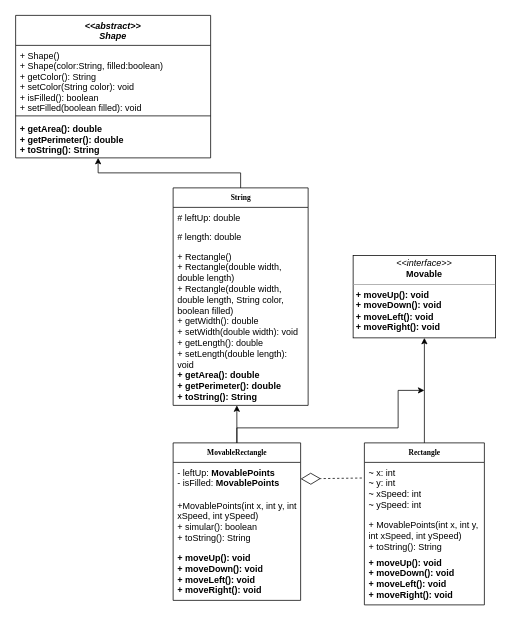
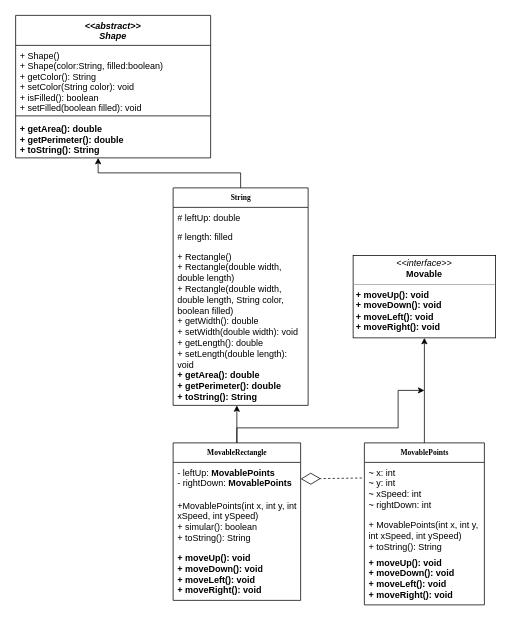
  <mxCell id="0" />
  <mxCell id="1" parent="0" />
  <mxCell id="2" style="edgeStyle=orthogonalEdgeStyle;rounded=0;orthogonalLoop=1;jettySize=auto;html=1;exitX=0.5;exitY=0;exitDx=0;exitDy=0;entryX=0.423;entryY=1;entryDx=0;entryDy=0;entryPerimeter=0;" edge="1" parent="1" source="3" target="11"><mxGeometry relative="1" as="geometry" /></mxCell>
  <mxCell id="3" value="&lt;b&gt;String&lt;/b&gt;" style="swimlane;html=1;fontStyle=0;childLayout=stackLayout;horizontal=1;startSize=26;fillColor=none;horizontalStack=0;resizeParent=1;resizeLast=0;collapsible=1;marginBottom=0;swimlaneFillColor=#ffffff;rounded=0;shadow=0;comic=0;labelBackgroundColor=none;strokeWidth=1;fontFamily=Verdana;fontSize=10;align=center;" parent="1" vertex="1"><mxGeometry x="230" y="250" width="180" height="290" as="geometry" /></mxCell>
  <mxCell id="4" value="# leftUp: double" style="text;html=1;strokeColor=none;fillColor=none;align=left;verticalAlign=top;spacingLeft=4;spacingRight=4;whiteSpace=wrap;overflow=hidden;rotatable=0;points=[[0,0.5],[1,0.5]];portConstraint=eastwest;" parent="3" vertex="1"><mxGeometry y="26" width="180" height="26" as="geometry" /></mxCell>
- <mxCell id="5" value="# length: double" style="text;html=1;strokeColor=none;fillColor=none;align=left;verticalAlign=top;spacingLeft=4;spacingRight=4;whiteSpace=wrap;overflow=hidden;rotatable=0;points=[[0,0.5],[1,0.5]];portConstraint=eastwest;" parent="3" vertex="1"><mxGeometry y="52" width="180" height="26" as="geometry" /></mxCell>
+ <mxCell id="5" value="# length: filled" style="text;html=1;strokeColor=none;fillColor=none;align=left;verticalAlign=top;spacingLeft=4;spacingRight=4;whiteSpace=wrap;overflow=hidden;rotatable=0;points=[[0,0.5],[1,0.5]];portConstraint=eastwest;" parent="3" vertex="1"><mxGeometry y="52" width="180" height="26" as="geometry" /></mxCell>
  <mxCell id="6" value="+ Rectangle()&lt;br&gt;+ Rectangle(double width, double length)&lt;br&gt;+ Rectangle(double width, double length, String color, boolean filled)&lt;br&gt;+ getWidth(): double&lt;br&gt;+ setWidth(double width): void&lt;br&gt;+ getLength(): double&lt;br&gt;+ setLength(double length): void&lt;br&gt;&lt;b&gt;+ getArea(): double&lt;br&gt;+ getPerimeter(): double&lt;br&gt;+ toString(): String&lt;/b&gt;" style="text;html=1;strokeColor=none;fillColor=none;align=left;verticalAlign=top;spacingLeft=4;spacingRight=4;whiteSpace=wrap;overflow=hidden;rotatable=0;points=[[0,0.5],[1,0.5]];portConstraint=eastwest;" parent="3" vertex="1"><mxGeometry y="78" width="180" height="212" as="geometry" /></mxCell>
  <mxCell id="7" value="&lt;p style=&quot;margin: 0px ; margin-top: 4px ; text-align: center&quot;&gt;&lt;i&gt;&amp;lt;&amp;lt;interface&amp;gt;&amp;gt;&lt;/i&gt;&lt;br&gt;&lt;b&gt;Movable&lt;/b&gt;&lt;/p&gt;&lt;hr size=&quot;1&quot;&gt;&lt;p style=&quot;margin: 0px ; margin-left: 4px&quot;&gt;&lt;b&gt;+ moveUp(): void&lt;br&gt;+ moveDown(): void&lt;/b&gt;&lt;/p&gt;&lt;p style=&quot;margin: 0px ; margin-left: 4px&quot;&gt;&lt;b&gt;+ moveLeft(): void&lt;br&gt;&lt;/b&gt;&lt;/p&gt;&lt;p style=&quot;margin: 0px ; margin-left: 4px&quot;&gt;&lt;b&gt;+ moveRight(): void&lt;/b&gt;&lt;br&gt;&lt;/p&gt;" style="verticalAlign=top;align=left;overflow=fill;fontSize=12;fontFamily=Helvetica;html=1;rounded=0;shadow=0;comic=0;labelBackgroundColor=none;strokeWidth=1" parent="1" vertex="1"><mxGeometry x="470" y="340" width="190" height="110" as="geometry" /></mxCell>
  <mxCell id="8" value="&lt;&lt;abstract&gt;&gt;&#10;Shape" style="swimlane;fontStyle=3;align=center;verticalAlign=top;childLayout=stackLayout;horizontal=1;startSize=40;horizontalStack=0;resizeParent=1;resizeParentMax=0;resizeLast=0;collapsible=1;marginBottom=0;" parent="1" vertex="1"><mxGeometry x="20" y="20" width="260" height="190" as="geometry" /></mxCell>
  <mxCell id="9" value="+ Shape()&#10;+ Shape(color:String, filled:boolean)&#10;+ getColor(): String&#10;+ setColor(String color): void&#10;+ isFilled(): boolean&#10;+ setFilled(boolean filled): void" style="text;strokeColor=none;fillColor=none;align=left;verticalAlign=top;spacingLeft=4;spacingRight=4;overflow=hidden;rotatable=0;points=[[0,0.5],[1,0.5]];portConstraint=eastwest;" parent="8" vertex="1"><mxGeometry y="40" width="260" height="90" as="geometry" /></mxCell>
  <mxCell id="10" value="" style="line;strokeWidth=1;fillColor=none;align=left;verticalAlign=middle;spacingTop=-1;spacingLeft=3;spacingRight=3;rotatable=0;labelPosition=right;points=[];portConstraint=eastwest;" parent="8" vertex="1"><mxGeometry y="130" width="260" height="8" as="geometry" /></mxCell>
  <mxCell id="11" value="+ getArea(): double&#10;+ getPerimeter(): double&#10;+ toString(): String&#10;&#10;" style="text;strokeColor=none;fillColor=none;align=left;verticalAlign=top;spacingLeft=4;spacingRight=4;overflow=hidden;rotatable=0;points=[[0,0.5],[1,0.5]];portConstraint=eastwest;fontStyle=1" parent="8" vertex="1"><mxGeometry y="138" width="260" height="52" as="geometry" /></mxCell>
  <mxCell id="12" style="edgeStyle=orthogonalEdgeStyle;rounded=0;orthogonalLoop=1;jettySize=auto;html=1;exitX=0.5;exitY=0;exitDx=0;exitDy=0;entryX=0.5;entryY=1;entryDx=0;entryDy=0;" edge="1" parent="1" source="13" target="7"><mxGeometry relative="1" as="geometry" /></mxCell>
- <mxCell id="13" value="&lt;b&gt;Rectangle&lt;/b&gt;" style="swimlane;html=1;fontStyle=0;childLayout=stackLayout;horizontal=1;startSize=26;fillColor=none;horizontalStack=0;resizeParent=1;resizeLast=0;collapsible=1;marginBottom=0;swimlaneFillColor=#ffffff;rounded=0;shadow=0;comic=0;labelBackgroundColor=none;strokeWidth=1;fontFamily=Verdana;fontSize=10;align=center;" parent="1" vertex="1"><mxGeometry x="485" y="590" width="160" height="216" as="geometry" /></mxCell>
- <mxCell id="14" value="~ x: int&lt;br&gt;~ y: int&lt;br&gt;~ xSpeed: int&lt;br&gt;~ ySpeed: int" style="text;html=1;strokeColor=none;fillColor=none;align=left;verticalAlign=top;spacingLeft=4;spacingRight=4;whiteSpace=wrap;overflow=hidden;rotatable=0;points=[[0,0.5],[1,0.5]];portConstraint=eastwest;" parent="13" vertex="1"><mxGeometry y="26" width="160" height="70" as="geometry" /></mxCell>
+ <mxCell id="13" value="&lt;b&gt;MovablePoints&lt;/b&gt;" style="swimlane;html=1;fontStyle=0;childLayout=stackLayout;horizontal=1;startSize=26;fillColor=none;horizontalStack=0;resizeParent=1;resizeLast=0;collapsible=1;marginBottom=0;swimlaneFillColor=#ffffff;rounded=0;shadow=0;comic=0;labelBackgroundColor=none;strokeWidth=1;fontFamily=Verdana;fontSize=10;align=center;" parent="1" vertex="1"><mxGeometry x="485" y="590" width="160" height="216" as="geometry" /></mxCell>
+ <mxCell id="14" value="~ x: int&lt;br&gt;~ y: int&lt;br&gt;~ xSpeed: int&lt;br&gt;~ rightDown: int" style="text;html=1;strokeColor=none;fillColor=none;align=left;verticalAlign=top;spacingLeft=4;spacingRight=4;whiteSpace=wrap;overflow=hidden;rotatable=0;points=[[0,0.5],[1,0.5]];portConstraint=eastwest;" parent="13" vertex="1"><mxGeometry y="26" width="160" height="70" as="geometry" /></mxCell>
  <mxCell id="15" value="+ MovablePoints(int x, int y, int xSpeed, int ySpeed)&lt;br&gt;+ toString(): String&amp;nbsp;" style="text;html=1;strokeColor=none;fillColor=none;align=left;verticalAlign=top;spacingLeft=4;spacingRight=4;whiteSpace=wrap;overflow=hidden;rotatable=0;points=[[0,0.5],[1,0.5]];portConstraint=eastwest;" parent="13" vertex="1"><mxGeometry y="96" width="160" height="50" as="geometry" /></mxCell>
  <mxCell id="16" value="&lt;b&gt;+ moveUp(): void&lt;br&gt;+ moveDown(): void&lt;br&gt;+ moveLeft(): void&lt;br&gt;+ moveRight(): void&lt;/b&gt;" style="text;html=1;strokeColor=none;fillColor=none;align=left;verticalAlign=top;spacingLeft=4;spacingRight=4;whiteSpace=wrap;overflow=hidden;rotatable=0;points=[[0,0.5],[1,0.5]];portConstraint=eastwest;" parent="13" vertex="1"><mxGeometry y="146" width="160" height="70" as="geometry" /></mxCell>
  <mxCell id="17" style="edgeStyle=orthogonalEdgeStyle;rounded=0;orthogonalLoop=1;jettySize=auto;html=1;exitX=0.5;exitY=0;exitDx=0;exitDy=0;entryX=0.472;entryY=1;entryDx=0;entryDy=0;entryPerimeter=0;" edge="1" parent="1" source="19" target="6"><mxGeometry relative="1" as="geometry" /></mxCell>
  <mxCell id="18" style="edgeStyle=orthogonalEdgeStyle;rounded=0;orthogonalLoop=1;jettySize=auto;html=1;exitX=0.5;exitY=0;exitDx=0;exitDy=0;" edge="1" parent="1" source="19"><mxGeometry relative="1" as="geometry"><mxPoint x="565" y="520" as="targetPoint" /><Array as="points"><mxPoint x="315" y="570" /><mxPoint x="530" y="570" /><mxPoint x="530" y="520" /><mxPoint x="565" y="520" /></Array></mxGeometry></mxCell>
  <mxCell id="19" value="&lt;b&gt;MovableRectangle&lt;/b&gt;" style="swimlane;html=1;fontStyle=0;childLayout=stackLayout;horizontal=1;startSize=26;fillColor=none;horizontalStack=0;resizeParent=1;resizeLast=0;collapsible=1;marginBottom=0;swimlaneFillColor=#ffffff;rounded=0;shadow=0;comic=0;labelBackgroundColor=none;strokeWidth=1;fontFamily=Verdana;fontSize=10;align=center;" parent="1" vertex="1"><mxGeometry x="230" y="590" width="170" height="210" as="geometry" /></mxCell>
- <mxCell id="20" value="- leftUp:&amp;nbsp;&lt;b&gt;MovablePoints&lt;/b&gt;&lt;br&gt;- isFilled:&amp;nbsp;&lt;b&gt;MovablePoints&lt;/b&gt;" style="text;html=1;strokeColor=none;fillColor=none;align=left;verticalAlign=top;spacingLeft=4;spacingRight=4;whiteSpace=wrap;overflow=hidden;rotatable=0;points=[[0,0.5],[1,0.5]];portConstraint=eastwest;" parent="19" vertex="1"><mxGeometry y="26" width="170" height="44" as="geometry" /></mxCell>
+ <mxCell id="20" value="- leftUp:&amp;nbsp;&lt;b&gt;MovablePoints&lt;/b&gt;&lt;br&gt;- rightDown:&amp;nbsp;&lt;b&gt;MovablePoints&lt;/b&gt;" style="text;html=1;strokeColor=none;fillColor=none;align=left;verticalAlign=top;spacingLeft=4;spacingRight=4;whiteSpace=wrap;overflow=hidden;rotatable=0;points=[[0,0.5],[1,0.5]];portConstraint=eastwest;" parent="19" vertex="1"><mxGeometry y="26" width="170" height="44" as="geometry" /></mxCell>
  <mxCell id="21" value="+MovablePoints(int x, int y, int xSpeed, int ySpeed)&lt;br&gt;+ simular(): boolean&lt;br&gt;+ toString(): String" style="text;html=1;strokeColor=none;fillColor=none;align=left;verticalAlign=top;spacingLeft=4;spacingRight=4;whiteSpace=wrap;overflow=hidden;rotatable=0;points=[[0,0.5],[1,0.5]];portConstraint=eastwest;" parent="19" vertex="1"><mxGeometry y="70" width="170" height="70" as="geometry" /></mxCell>
  <mxCell id="22" value="&lt;b&gt;+ moveUp(): void&lt;br&gt;+ moveDown(): void&lt;br&gt;+ moveLeft(): void&lt;br&gt;+ moveRight(): void&lt;/b&gt;" style="text;html=1;strokeColor=none;fillColor=none;align=left;verticalAlign=top;spacingLeft=4;spacingRight=4;whiteSpace=wrap;overflow=hidden;rotatable=0;points=[[0,0.5],[1,0.5]];portConstraint=eastwest;" parent="19" vertex="1"><mxGeometry y="140" width="170" height="70" as="geometry" /></mxCell>
  <mxCell id="23" value="" style="endArrow=diamondThin;endFill=0;endSize=24;html=1;entryX=1;entryY=0.5;entryDx=0;entryDy=0;exitX=-0.021;exitY=0.298;exitDx=0;exitDy=0;exitPerimeter=0;dashed=1;" parent="1" target="20" edge="1" source="14"><mxGeometry width="160" relative="1" as="geometry"><mxPoint x="449" y="638" as="sourcePoint" /><mxPoint x="390" y="668" as="targetPoint" /></mxGeometry></mxCell>
